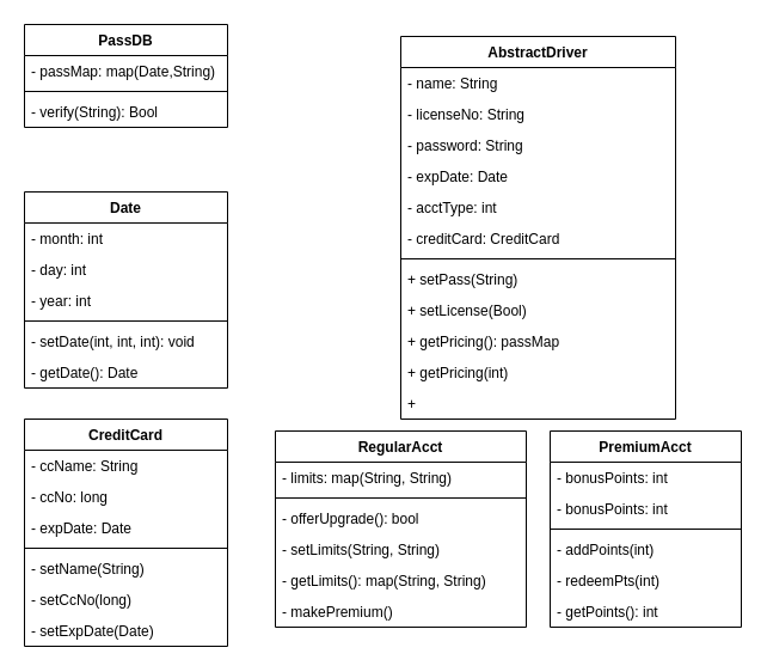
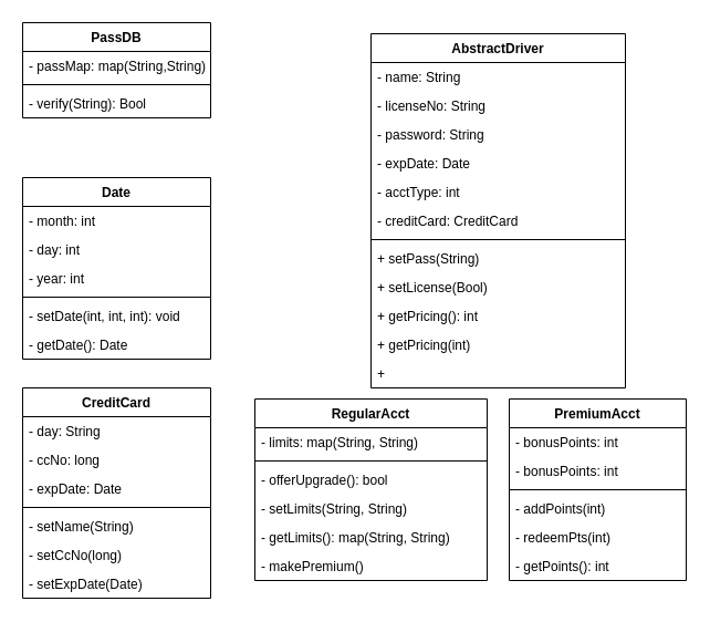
  <mxCell id="0" />
  <mxCell id="1" parent="0" />
  <mxCell id="2" value="AbstractDriver" style="swimlane;fontStyle=1;align=center;verticalAlign=top;childLayout=stackLayout;horizontal=1;startSize=26;horizontalStack=0;resizeParent=1;resizeParentMax=0;resizeLast=0;collapsible=1;marginBottom=0;" vertex="1" parent="1"><mxGeometry x="335" y="30" width="230" height="320" as="geometry" /></mxCell>
  <mxCell id="3" value="- name: String" style="text;strokeColor=none;fillColor=none;align=left;verticalAlign=top;spacingLeft=4;spacingRight=4;overflow=hidden;rotatable=0;points=[[0,0.5],[1,0.5]];portConstraint=eastwest;" vertex="1" parent="2"><mxGeometry y="26" width="230" height="26" as="geometry" /></mxCell>
  <mxCell id="4" value="- licenseNo: String" style="text;strokeColor=none;fillColor=none;align=left;verticalAlign=top;spacingLeft=4;spacingRight=4;overflow=hidden;rotatable=0;points=[[0,0.5],[1,0.5]];portConstraint=eastwest;" vertex="1" parent="2"><mxGeometry y="52" width="230" height="26" as="geometry" /></mxCell>
  <mxCell id="5" value="- password: String" style="text;strokeColor=none;fillColor=none;align=left;verticalAlign=top;spacingLeft=4;spacingRight=4;overflow=hidden;rotatable=0;points=[[0,0.5],[1,0.5]];portConstraint=eastwest;" vertex="1" parent="2"><mxGeometry y="78" width="230" height="26" as="geometry" /></mxCell>
  <mxCell id="6" value="- expDate: Date" style="text;strokeColor=none;fillColor=none;align=left;verticalAlign=top;spacingLeft=4;spacingRight=4;overflow=hidden;rotatable=0;points=[[0,0.5],[1,0.5]];portConstraint=eastwest;" vertex="1" parent="2"><mxGeometry y="104" width="230" height="26" as="geometry" /></mxCell>
  <mxCell id="7" value="- acctType: int" style="text;strokeColor=none;fillColor=none;align=left;verticalAlign=top;spacingLeft=4;spacingRight=4;overflow=hidden;rotatable=0;points=[[0,0.5],[1,0.5]];portConstraint=eastwest;" vertex="1" parent="2"><mxGeometry y="130" width="230" height="26" as="geometry" /></mxCell>
  <mxCell id="8" value="- creditCard: CreditCard" style="text;strokeColor=none;fillColor=none;align=left;verticalAlign=top;spacingLeft=4;spacingRight=4;overflow=hidden;rotatable=0;points=[[0,0.5],[1,0.5]];portConstraint=eastwest;" vertex="1" parent="2"><mxGeometry y="156" width="230" height="26" as="geometry" /></mxCell>
  <mxCell id="9" value="" style="line;strokeWidth=1;fillColor=none;align=left;verticalAlign=middle;spacingTop=-1;spacingLeft=3;spacingRight=3;rotatable=0;labelPosition=right;points=[];portConstraint=eastwest;" vertex="1" parent="2"><mxGeometry y="182" width="230" height="8" as="geometry" /></mxCell>
  <mxCell id="10" value="+ setPass(String)" style="text;strokeColor=none;fillColor=none;align=left;verticalAlign=top;spacingLeft=4;spacingRight=4;overflow=hidden;rotatable=0;points=[[0,0.5],[1,0.5]];portConstraint=eastwest;" vertex="1" parent="2"><mxGeometry y="190" width="230" height="26" as="geometry" /></mxCell>
  <mxCell id="11" value="+ setLicense(Bool)" style="text;strokeColor=none;fillColor=none;align=left;verticalAlign=top;spacingLeft=4;spacingRight=4;overflow=hidden;rotatable=0;points=[[0,0.5],[1,0.5]];portConstraint=eastwest;" vertex="1" parent="2"><mxGeometry y="216" width="230" height="26" as="geometry" /></mxCell>
- <mxCell id="12" value="+ getPricing(): passMap" style="text;strokeColor=none;fillColor=none;align=left;verticalAlign=top;spacingLeft=4;spacingRight=4;overflow=hidden;rotatable=0;points=[[0,0.5],[1,0.5]];portConstraint=eastwest;" vertex="1" parent="2"><mxGeometry y="242" width="230" height="26" as="geometry" /></mxCell>
+ <mxCell id="12" value="+ getPricing(): int" style="text;strokeColor=none;fillColor=none;align=left;verticalAlign=top;spacingLeft=4;spacingRight=4;overflow=hidden;rotatable=0;points=[[0,0.5],[1,0.5]];portConstraint=eastwest;" vertex="1" parent="2"><mxGeometry y="242" width="230" height="26" as="geometry" /></mxCell>
  <mxCell id="13" value="+ getPricing(int)" style="text;strokeColor=none;fillColor=none;align=left;verticalAlign=top;spacingLeft=4;spacingRight=4;overflow=hidden;rotatable=0;points=[[0,0.5],[1,0.5]];portConstraint=eastwest;" vertex="1" parent="2"><mxGeometry y="268" width="230" height="26" as="geometry" /></mxCell>
  <mxCell id="14" value="+" style="text;strokeColor=none;fillColor=none;align=left;verticalAlign=top;spacingLeft=4;spacingRight=4;overflow=hidden;rotatable=0;points=[[0,0.5],[1,0.5]];portConstraint=eastwest;" vertex="1" parent="2"><mxGeometry y="294" width="230" height="26" as="geometry" /></mxCell>
  <mxCell id="15" value="Date" style="swimlane;fontStyle=1;align=center;verticalAlign=top;childLayout=stackLayout;horizontal=1;startSize=26;horizontalStack=0;resizeParent=1;resizeParentMax=0;resizeLast=0;collapsible=1;marginBottom=0;" vertex="1" parent="1"><mxGeometry x="20" y="160" width="170" height="164" as="geometry" /></mxCell>
  <mxCell id="16" value="- month: int" style="text;strokeColor=none;fillColor=none;align=left;verticalAlign=top;spacingLeft=4;spacingRight=4;overflow=hidden;rotatable=0;points=[[0,0.5],[1,0.5]];portConstraint=eastwest;" vertex="1" parent="15"><mxGeometry y="26" width="170" height="26" as="geometry" /></mxCell>
  <mxCell id="17" value="- day: int" style="text;strokeColor=none;fillColor=none;align=left;verticalAlign=top;spacingLeft=4;spacingRight=4;overflow=hidden;rotatable=0;points=[[0,0.5],[1,0.5]];portConstraint=eastwest;" vertex="1" parent="15"><mxGeometry y="52" width="170" height="26" as="geometry" /></mxCell>
  <mxCell id="18" value="- year: int" style="text;strokeColor=none;fillColor=none;align=left;verticalAlign=top;spacingLeft=4;spacingRight=4;overflow=hidden;rotatable=0;points=[[0,0.5],[1,0.5]];portConstraint=eastwest;" vertex="1" parent="15"><mxGeometry y="78" width="170" height="26" as="geometry" /></mxCell>
  <mxCell id="19" value="" style="line;strokeWidth=1;fillColor=none;align=left;verticalAlign=middle;spacingTop=-1;spacingLeft=3;spacingRight=3;rotatable=0;labelPosition=right;points=[];portConstraint=eastwest;" vertex="1" parent="15"><mxGeometry y="104" width="170" height="8" as="geometry" /></mxCell>
  <mxCell id="20" value="- setDate(int, int, int): void" style="text;strokeColor=none;fillColor=none;align=left;verticalAlign=top;spacingLeft=4;spacingRight=4;overflow=hidden;rotatable=0;points=[[0,0.5],[1,0.5]];portConstraint=eastwest;" vertex="1" parent="15"><mxGeometry y="112" width="170" height="26" as="geometry" /></mxCell>
  <mxCell id="21" value="- getDate(): Date" style="text;strokeColor=none;fillColor=none;align=left;verticalAlign=top;spacingLeft=4;spacingRight=4;overflow=hidden;rotatable=0;points=[[0,0.5],[1,0.5]];portConstraint=eastwest;" vertex="1" parent="15"><mxGeometry y="138" width="170" height="26" as="geometry" /></mxCell>
  <mxCell id="22" value="PassDB" style="swimlane;fontStyle=1;align=center;verticalAlign=top;childLayout=stackLayout;horizontal=1;startSize=26;horizontalStack=0;resizeParent=1;resizeParentMax=0;resizeLast=0;collapsible=1;marginBottom=0;" vertex="1" parent="1"><mxGeometry x="20" y="20" width="170" height="86" as="geometry" /></mxCell>
- <mxCell id="23" value="- passMap: map(Date,String)" style="text;strokeColor=none;fillColor=none;align=left;verticalAlign=top;spacingLeft=4;spacingRight=4;overflow=hidden;rotatable=0;points=[[0,0.5],[1,0.5]];portConstraint=eastwest;" vertex="1" parent="22"><mxGeometry y="26" width="170" height="26" as="geometry" /></mxCell>
+ <mxCell id="23" value="- passMap: map(String,String)" style="text;strokeColor=none;fillColor=none;align=left;verticalAlign=top;spacingLeft=4;spacingRight=4;overflow=hidden;rotatable=0;points=[[0,0.5],[1,0.5]];portConstraint=eastwest;" vertex="1" parent="22"><mxGeometry y="26" width="170" height="26" as="geometry" /></mxCell>
  <mxCell id="24" value="" style="line;strokeWidth=1;fillColor=none;align=left;verticalAlign=middle;spacingTop=-1;spacingLeft=3;spacingRight=3;rotatable=0;labelPosition=right;points=[];portConstraint=eastwest;" vertex="1" parent="22"><mxGeometry y="52" width="170" height="8" as="geometry" /></mxCell>
  <mxCell id="25" value="- verify(String): Bool" style="text;strokeColor=none;fillColor=none;align=left;verticalAlign=top;spacingLeft=4;spacingRight=4;overflow=hidden;rotatable=0;points=[[0,0.5],[1,0.5]];portConstraint=eastwest;" vertex="1" parent="22"><mxGeometry y="60" width="170" height="26" as="geometry" /></mxCell>
  <mxCell id="26" value="PremiumAcct" style="swimlane;fontStyle=1;align=center;verticalAlign=top;childLayout=stackLayout;horizontal=1;startSize=26;horizontalStack=0;resizeParent=1;resizeParentMax=0;resizeLast=0;collapsible=1;marginBottom=0;" vertex="1" parent="1"><mxGeometry x="460" y="360" width="160" height="164" as="geometry" /></mxCell>
  <mxCell id="27" value="- bonusPoints: int" style="text;strokeColor=none;fillColor=none;align=left;verticalAlign=top;spacingLeft=4;spacingRight=4;overflow=hidden;rotatable=0;points=[[0,0.5],[1,0.5]];portConstraint=eastwest;" vertex="1" parent="26"><mxGeometry y="26" width="160" height="26" as="geometry" /></mxCell>
  <mxCell id="28" value="- bonusPoints: int" style="text;strokeColor=none;fillColor=none;align=left;verticalAlign=top;spacingLeft=4;spacingRight=4;overflow=hidden;rotatable=0;points=[[0,0.5],[1,0.5]];portConstraint=eastwest;" vertex="1" parent="26"><mxGeometry y="52" width="160" height="26" as="geometry" /></mxCell>
  <mxCell id="29" value="" style="line;strokeWidth=1;fillColor=none;align=left;verticalAlign=middle;spacingTop=-1;spacingLeft=3;spacingRight=3;rotatable=0;labelPosition=right;points=[];portConstraint=eastwest;" vertex="1" parent="26"><mxGeometry y="78" width="160" height="8" as="geometry" /></mxCell>
  <mxCell id="30" value="- addPoints(int)" style="text;strokeColor=none;fillColor=none;align=left;verticalAlign=top;spacingLeft=4;spacingRight=4;overflow=hidden;rotatable=0;points=[[0,0.5],[1,0.5]];portConstraint=eastwest;" vertex="1" parent="26"><mxGeometry y="86" width="160" height="26" as="geometry" /></mxCell>
  <mxCell id="31" value="- redeemPts(int)" style="text;strokeColor=none;fillColor=none;align=left;verticalAlign=top;spacingLeft=4;spacingRight=4;overflow=hidden;rotatable=0;points=[[0,0.5],[1,0.5]];portConstraint=eastwest;" vertex="1" parent="26"><mxGeometry y="112" width="160" height="26" as="geometry" /></mxCell>
  <mxCell id="32" value="- getPoints(): int" style="text;strokeColor=none;fillColor=none;align=left;verticalAlign=top;spacingLeft=4;spacingRight=4;overflow=hidden;rotatable=0;points=[[0,0.5],[1,0.5]];portConstraint=eastwest;" vertex="1" parent="26"><mxGeometry y="138" width="160" height="26" as="geometry" /></mxCell>
  <mxCell id="33" value="RegularAcct" style="swimlane;fontStyle=1;align=center;verticalAlign=top;childLayout=stackLayout;horizontal=1;startSize=26;horizontalStack=0;resizeParent=1;resizeParentMax=0;resizeLast=0;collapsible=1;marginBottom=0;" vertex="1" parent="1"><mxGeometry x="230" y="360" width="210" height="164" as="geometry" /></mxCell>
  <mxCell id="34" value="- limits: map(String, String)" style="text;strokeColor=none;fillColor=none;align=left;verticalAlign=top;spacingLeft=4;spacingRight=4;overflow=hidden;rotatable=0;points=[[0,0.5],[1,0.5]];portConstraint=eastwest;" vertex="1" parent="33"><mxGeometry y="26" width="210" height="26" as="geometry" /></mxCell>
  <mxCell id="35" value="" style="line;strokeWidth=1;fillColor=none;align=left;verticalAlign=middle;spacingTop=-1;spacingLeft=3;spacingRight=3;rotatable=0;labelPosition=right;points=[];portConstraint=eastwest;" vertex="1" parent="33"><mxGeometry y="52" width="210" height="8" as="geometry" /></mxCell>
  <mxCell id="36" value="- offerUpgrade(): bool" style="text;strokeColor=none;fillColor=none;align=left;verticalAlign=top;spacingLeft=4;spacingRight=4;overflow=hidden;rotatable=0;points=[[0,0.5],[1,0.5]];portConstraint=eastwest;" vertex="1" parent="33"><mxGeometry y="60" width="210" height="26" as="geometry" /></mxCell>
  <mxCell id="37" value="- setLimits(String, String)" style="text;strokeColor=none;fillColor=none;align=left;verticalAlign=top;spacingLeft=4;spacingRight=4;overflow=hidden;rotatable=0;points=[[0,0.5],[1,0.5]];portConstraint=eastwest;" vertex="1" parent="33"><mxGeometry y="86" width="210" height="26" as="geometry" /></mxCell>
  <mxCell id="38" value="- getLimits(): map(String, String)" style="text;strokeColor=none;fillColor=none;align=left;verticalAlign=top;spacingLeft=4;spacingRight=4;overflow=hidden;rotatable=0;points=[[0,0.5],[1,0.5]];portConstraint=eastwest;" vertex="1" parent="33"><mxGeometry y="112" width="210" height="26" as="geometry" /></mxCell>
  <mxCell id="39" value="- makePremium()" style="text;strokeColor=none;fillColor=none;align=left;verticalAlign=top;spacingLeft=4;spacingRight=4;overflow=hidden;rotatable=0;points=[[0,0.5],[1,0.5]];portConstraint=eastwest;" vertex="1" parent="33"><mxGeometry y="138" width="210" height="26" as="geometry" /></mxCell>
  <mxCell id="40" value="CreditCard" style="swimlane;fontStyle=1;align=center;verticalAlign=top;childLayout=stackLayout;horizontal=1;startSize=26;horizontalStack=0;resizeParent=1;resizeParentMax=0;resizeLast=0;collapsible=1;marginBottom=0;" vertex="1" parent="1"><mxGeometry x="20" y="350" width="170" height="190" as="geometry" /></mxCell>
- <mxCell id="41" value="- ccName: String" style="text;strokeColor=none;fillColor=none;align=left;verticalAlign=top;spacingLeft=4;spacingRight=4;overflow=hidden;rotatable=0;points=[[0,0.5],[1,0.5]];portConstraint=eastwest;" vertex="1" parent="40"><mxGeometry y="26" width="170" height="26" as="geometry" /></mxCell>
+ <mxCell id="41" value="- day: String" style="text;strokeColor=none;fillColor=none;align=left;verticalAlign=top;spacingLeft=4;spacingRight=4;overflow=hidden;rotatable=0;points=[[0,0.5],[1,0.5]];portConstraint=eastwest;" vertex="1" parent="40"><mxGeometry y="26" width="170" height="26" as="geometry" /></mxCell>
  <mxCell id="42" value="- ccNo: long" style="text;strokeColor=none;fillColor=none;align=left;verticalAlign=top;spacingLeft=4;spacingRight=4;overflow=hidden;rotatable=0;points=[[0,0.5],[1,0.5]];portConstraint=eastwest;" vertex="1" parent="40"><mxGeometry y="52" width="170" height="26" as="geometry" /></mxCell>
  <mxCell id="43" value="- expDate: Date" style="text;strokeColor=none;fillColor=none;align=left;verticalAlign=top;spacingLeft=4;spacingRight=4;overflow=hidden;rotatable=0;points=[[0,0.5],[1,0.5]];portConstraint=eastwest;" vertex="1" parent="40"><mxGeometry y="78" width="170" height="26" as="geometry" /></mxCell>
  <mxCell id="44" value="" style="line;strokeWidth=1;fillColor=none;align=left;verticalAlign=middle;spacingTop=-1;spacingLeft=3;spacingRight=3;rotatable=0;labelPosition=right;points=[];portConstraint=eastwest;" vertex="1" parent="40"><mxGeometry y="104" width="170" height="8" as="geometry" /></mxCell>
  <mxCell id="45" value="- setName(String)" style="text;strokeColor=none;fillColor=none;align=left;verticalAlign=top;spacingLeft=4;spacingRight=4;overflow=hidden;rotatable=0;points=[[0,0.5],[1,0.5]];portConstraint=eastwest;" vertex="1" parent="40"><mxGeometry y="112" width="170" height="26" as="geometry" /></mxCell>
  <mxCell id="46" value="- setCcNo(long)" style="text;strokeColor=none;fillColor=none;align=left;verticalAlign=top;spacingLeft=4;spacingRight=4;overflow=hidden;rotatable=0;points=[[0,0.5],[1,0.5]];portConstraint=eastwest;" vertex="1" parent="40"><mxGeometry y="138" width="170" height="26" as="geometry" /></mxCell>
  <mxCell id="47" value="- setExpDate(Date)" style="text;strokeColor=none;fillColor=none;align=left;verticalAlign=top;spacingLeft=4;spacingRight=4;overflow=hidden;rotatable=0;points=[[0,0.5],[1,0.5]];portConstraint=eastwest;" vertex="1" parent="40"><mxGeometry y="164" width="170" height="26" as="geometry" /></mxCell>
